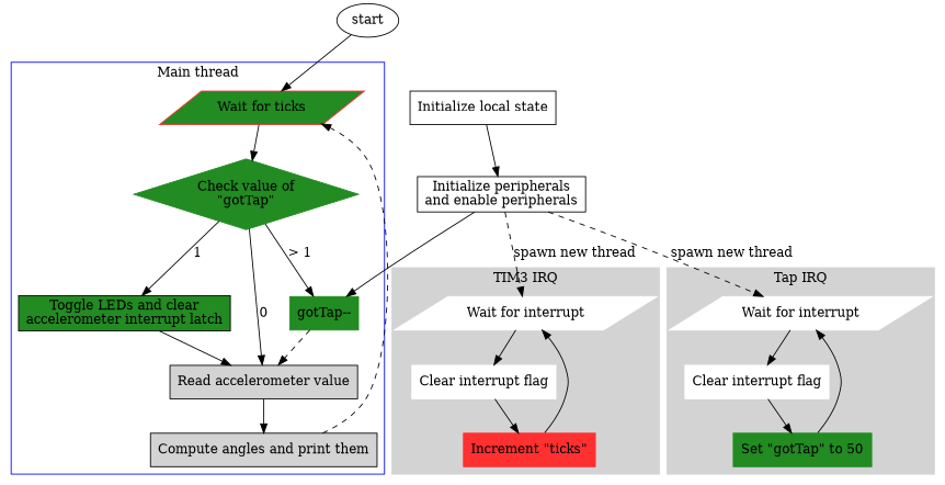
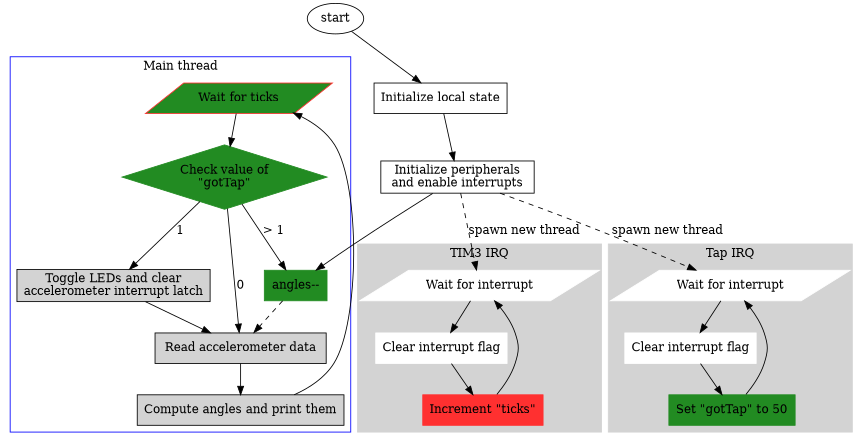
  digraph {
    node [shape=box style=filled]
    n1 [color=white label="Wait for interrupt" shape=parallelogram]
    n2 [color=white label="Clear interrupt flag"]
    n3 [color=firebrick1 label="Increment \"ticks\""]
    n4 [color=white label="Wait for interrupt" shape=parallelogram]
    n5 [color=white label="Clear interrupt flag"]
    n6 [color=forestgreen label="Set \"gotTap\" to 50"]
    n7 [color=firebrick1 fillcolor=forestgreen label="Wait for ticks" shape=parallelogram]
    n8 [color=forestgreen label="Check value of\n\"gotTap\"" shape=diamond]
-   n9 [color=forestgreen label="gotTap--"]
-   n10 [label="Toggle LEDs and clear\naccelerometer interrupt latch" fillcolor=forestgreen]
-   n11 [label="Read accelerometer value"]
+   n9 [color=forestgreen label="angles--"]
+   n10 [label="Toggle LEDs and clear\naccelerometer interrupt latch"]
+   n11 [label="Read accelerometer data"]
    n12 [label="Compute angles and print them"]
    n13 [label="Initialize local state" style=""]
-   n14 [label="Initialize peripherals\nand enable peripherals" style=""]
+   n14 [label="Initialize peripherals\nand enable interrupts" style=""]
    start [shape=oval style=""]
    subgraph cluster_1 {
      color=lightgrey
      label="TIM3 IRQ"
      style=filled
      n1
      n2
      n3
    }
    subgraph cluster_2 {
      color=lightgrey
      label="Tap IRQ"
      style=filled
      n4
      n5
      n6
    }
    subgraph cluster_3 {
      color=blue
      label="Main thread"
      n7
      n8
      n9
      n10
      n11
      n12
    }
    n1 -> n2
    n2 -> n3
    n3 -> n1 [contraint=false]
    n4 -> n5
    n5 -> n6
    n6 -> n4 [contraint=false]
    n7 -> n8
    n8 -> n9 [label="> 1"]
    n8 -> n10 [label=1]
    n8 -> n11 [label=0]
    n9 -> n11 [style=dashed]
    n10 -> n11
    n11 -> n12
-   n12 -> n7 [constraint=false style=dashed]
+   n12 -> n7 [constraint=false]
    n13 -> n14
    n14 -> n1 [label="spawn new thread" style=dashed]
    n14 -> n4 [label="spawn new thread" style=dashed]
    n14 -> n9
-   start -> n7
+   start -> n13
  }
